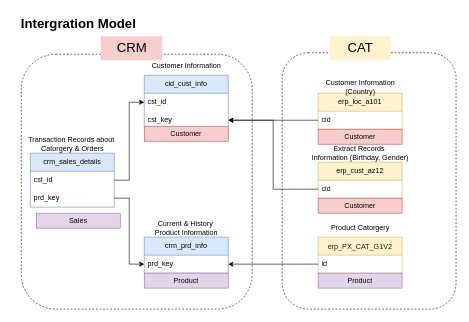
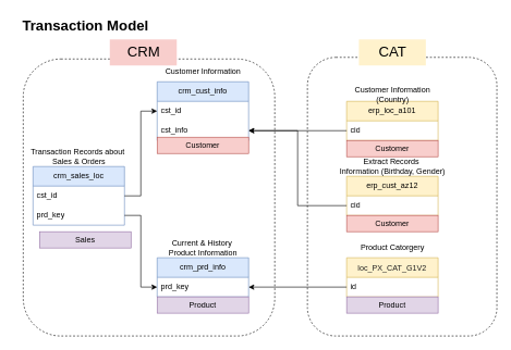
  <mxCell id="0" />
  <mxCell id="1" parent="0" />
  <mxCell id="2" value="" style="rounded=1;whiteSpace=wrap;html=1;fillColor=none;dashed=1;" parent="1" vertex="1"><mxGeometry x="35" y="90" width="385" height="425" as="geometry" /></mxCell>
  <mxCell id="3" value="" style="rounded=1;whiteSpace=wrap;html=1;fillColor=none;dashed=1;" parent="1" vertex="1"><mxGeometry x="470" y="87.5" width="290" height="427.5" as="geometry" /></mxCell>
- <mxCell id="4" value="&lt;b&gt;&lt;font style=&quot;font-size: 22px;&quot;&gt;Intergration Model&lt;/font&gt;&lt;/b&gt;" style="text;html=1;align=center;verticalAlign=middle;resizable=0;points=[];autosize=1;strokeColor=none;fillColor=none;" parent="1" vertex="1"><mxGeometry x="20" y="20" width="220" height="40" as="geometry" /></mxCell>
- <mxCell id="5" value="cid_cust_info" style="swimlane;fontStyle=0;childLayout=stackLayout;horizontal=1;startSize=30;horizontalStack=0;resizeParent=1;resizeParentMax=0;resizeLast=0;collapsible=1;marginBottom=0;whiteSpace=wrap;html=1;fillColor=#dae8fc;strokeColor=#6c8ebf;" parent="1" vertex="1"><mxGeometry x="240" y="125" width="140" height="90" as="geometry" /></mxCell>
+ <mxCell id="4" value="&lt;b&gt;&lt;font style=&quot;font-size: 22px;&quot;&gt;Transaction Model&lt;/font&gt;&lt;/b&gt;" style="text;html=1;align=center;verticalAlign=middle;resizable=0;points=[];autosize=1;strokeColor=none;fillColor=none;" parent="1" vertex="1"><mxGeometry x="20" y="20" width="220" height="40" as="geometry" /></mxCell>
+ <mxCell id="5" value="crm_cust_info" style="swimlane;fontStyle=0;childLayout=stackLayout;horizontal=1;startSize=30;horizontalStack=0;resizeParent=1;resizeParentMax=0;resizeLast=0;collapsible=1;marginBottom=0;whiteSpace=wrap;html=1;fillColor=#dae8fc;strokeColor=#6c8ebf;" parent="1" vertex="1"><mxGeometry x="240" y="125" width="140" height="90" as="geometry" /></mxCell>
  <mxCell id="6" value="cst_id" style="text;strokeColor=none;fillColor=none;align=left;verticalAlign=middle;spacingLeft=4;spacingRight=4;overflow=hidden;points=[[0,0.5],[1,0.5]];portConstraint=eastwest;rotatable=0;whiteSpace=wrap;html=1;" parent="5" vertex="1"><mxGeometry y="30" width="140" height="30" as="geometry" /></mxCell>
- <mxCell id="7" value="cst_key" style="text;strokeColor=none;fillColor=none;align=left;verticalAlign=middle;spacingLeft=4;spacingRight=4;overflow=hidden;points=[[0,0.5],[1,0.5]];portConstraint=eastwest;rotatable=0;whiteSpace=wrap;html=1;" parent="5" vertex="1"><mxGeometry y="60" width="140" height="30" as="geometry" /></mxCell>
+ <mxCell id="7" value="cst_info" style="text;strokeColor=none;fillColor=none;align=left;verticalAlign=middle;spacingLeft=4;spacingRight=4;overflow=hidden;points=[[0,0.5],[1,0.5]];portConstraint=eastwest;rotatable=0;whiteSpace=wrap;html=1;" parent="5" vertex="1"><mxGeometry y="60" width="140" height="30" as="geometry" /></mxCell>
  <mxCell id="8" value="Customer Information" style="text;html=1;align=center;verticalAlign=middle;resizable=0;points=[];autosize=1;strokeColor=none;fillColor=none;" parent="1" vertex="1"><mxGeometry x="240" y="95" width="140" height="30" as="geometry" /></mxCell>
  <mxCell id="9" value="crm_prd_info" style="swimlane;fontStyle=0;childLayout=stackLayout;horizontal=1;startSize=30;horizontalStack=0;resizeParent=1;resizeParentMax=0;resizeLast=0;collapsible=1;marginBottom=0;whiteSpace=wrap;html=1;fillColor=#dae8fc;strokeColor=#6c8ebf;" parent="1" vertex="1"><mxGeometry x="240" y="395" width="140" height="60" as="geometry" /></mxCell>
  <mxCell id="10" value="prd_key" style="text;strokeColor=none;fillColor=none;align=left;verticalAlign=middle;spacingLeft=4;spacingRight=4;overflow=hidden;points=[[0,0.5],[1,0.5]];portConstraint=eastwest;rotatable=0;whiteSpace=wrap;html=1;" parent="9" vertex="1"><mxGeometry y="30" width="140" height="30" as="geometry" /></mxCell>
  <mxCell id="11" value="Current &amp;amp; History&amp;nbsp;&lt;div&gt;Product Information&lt;/div&gt;" style="text;html=1;align=center;verticalAlign=middle;resizable=0;points=[];autosize=1;strokeColor=none;fillColor=none;" parent="1" vertex="1"><mxGeometry x="245" y="360" width="130" height="40" as="geometry" /></mxCell>
- <mxCell id="12" value="crm_sales_details" style="swimlane;fontStyle=0;childLayout=stackLayout;horizontal=1;startSize=30;horizontalStack=0;resizeParent=1;resizeParentMax=0;resizeLast=0;collapsible=1;marginBottom=0;whiteSpace=wrap;html=1;fillColor=#dae8fc;strokeColor=#6c8ebf;" parent="1" vertex="1"><mxGeometry x="50" y="255" width="140" height="90" as="geometry" /></mxCell>
+ <mxCell id="12" value="crm_sales_loc" style="swimlane;fontStyle=0;childLayout=stackLayout;horizontal=1;startSize=30;horizontalStack=0;resizeParent=1;resizeParentMax=0;resizeLast=0;collapsible=1;marginBottom=0;whiteSpace=wrap;html=1;fillColor=#dae8fc;strokeColor=#6c8ebf;" parent="1" vertex="1"><mxGeometry x="50" y="255" width="140" height="90" as="geometry" /></mxCell>
  <mxCell id="13" value="cst_id" style="text;strokeColor=none;fillColor=none;align=left;verticalAlign=middle;spacingLeft=4;spacingRight=4;overflow=hidden;points=[[0,0.5],[1,0.5]];portConstraint=eastwest;rotatable=0;whiteSpace=wrap;html=1;" parent="12" vertex="1"><mxGeometry y="30" width="140" height="30" as="geometry" /></mxCell>
  <mxCell id="14" value="prd_key" style="text;strokeColor=none;fillColor=none;align=left;verticalAlign=middle;spacingLeft=4;spacingRight=4;overflow=hidden;points=[[0,0.5],[1,0.5]];portConstraint=eastwest;rotatable=0;whiteSpace=wrap;html=1;" parent="12" vertex="1"><mxGeometry y="60" width="140" height="30" as="geometry" /></mxCell>
- <mxCell id="15" value="Transaction Records about&amp;nbsp;&lt;div&gt;Catorgery &amp;amp; Orders&lt;/div&gt;" style="text;html=1;align=center;verticalAlign=middle;resizable=0;points=[];autosize=1;strokeColor=none;fillColor=none;" parent="1" vertex="1"><mxGeometry x="35" y="220" width="170" height="40" as="geometry" /></mxCell>
+ <mxCell id="15" value="Transaction Records about&amp;nbsp;&lt;div&gt;Sales &amp;amp; Orders&lt;/div&gt;" style="text;html=1;align=center;verticalAlign=middle;resizable=0;points=[];autosize=1;strokeColor=none;fillColor=none;" parent="1" vertex="1"><mxGeometry x="35" y="220" width="170" height="40" as="geometry" /></mxCell>
  <mxCell id="16" value="erp_cust_az12" style="swimlane;fontStyle=0;childLayout=stackLayout;horizontal=1;startSize=30;horizontalStack=0;resizeParent=1;resizeParentMax=0;resizeLast=0;collapsible=1;marginBottom=0;whiteSpace=wrap;html=1;fillColor=#fff2cc;strokeColor=#d6b656;" parent="1" vertex="1"><mxGeometry x="530" y="270" width="140" height="60" as="geometry" /></mxCell>
  <mxCell id="17" value="cid" style="text;strokeColor=none;fillColor=none;align=left;verticalAlign=middle;spacingLeft=4;spacingRight=4;overflow=hidden;points=[[0,0.5],[1,0.5]];portConstraint=eastwest;rotatable=0;whiteSpace=wrap;html=1;" parent="16" vertex="1"><mxGeometry y="30" width="140" height="30" as="geometry" /></mxCell>
  <mxCell id="18" value="Extract Records&amp;nbsp;&lt;div&gt;Information (Birthday, Gender)&lt;/div&gt;" style="text;html=1;align=center;verticalAlign=middle;resizable=0;points=[];autosize=1;strokeColor=none;fillColor=none;" parent="1" vertex="1"><mxGeometry x="510" y="235" width="180" height="40" as="geometry" /></mxCell>
  <mxCell id="19" style="edgeStyle=orthogonalEdgeStyle;rounded=0;orthogonalLoop=1;jettySize=auto;html=1;exitX=1;exitY=0.5;exitDx=0;exitDy=0;entryX=0;entryY=0.5;entryDx=0;entryDy=0;" parent="1" source="13" target="6" edge="1"><mxGeometry relative="1" as="geometry" /></mxCell>
  <mxCell id="20" style="edgeStyle=orthogonalEdgeStyle;rounded=0;orthogonalLoop=1;jettySize=auto;html=1;exitX=1;exitY=0.5;exitDx=0;exitDy=0;entryX=0;entryY=0.5;entryDx=0;entryDy=0;" parent="1" source="14" target="10" edge="1"><mxGeometry relative="1" as="geometry" /></mxCell>
  <mxCell id="21" value="erp_loc_a101" style="swimlane;fontStyle=0;childLayout=stackLayout;horizontal=1;startSize=30;horizontalStack=0;resizeParent=1;resizeParentMax=0;resizeLast=0;collapsible=1;marginBottom=0;whiteSpace=wrap;html=1;fillColor=#fff2cc;strokeColor=#d6b656;" parent="1" vertex="1"><mxGeometry x="530" y="155" width="140" height="60" as="geometry" /></mxCell>
  <mxCell id="22" value="cid" style="text;strokeColor=none;fillColor=none;align=left;verticalAlign=middle;spacingLeft=4;spacingRight=4;overflow=hidden;points=[[0,0.5],[1,0.5]];portConstraint=eastwest;rotatable=0;whiteSpace=wrap;html=1;" parent="21" vertex="1"><mxGeometry y="30" width="140" height="30" as="geometry" /></mxCell>
  <mxCell id="23" value="Customer Information&lt;div&gt;(Country)&lt;/div&gt;" style="text;html=1;align=center;verticalAlign=middle;resizable=0;points=[];autosize=1;strokeColor=none;fillColor=none;" parent="1" vertex="1"><mxGeometry x="530" y="125" width="140" height="40" as="geometry" /></mxCell>
- <mxCell id="24" value="&lt;div style=&quot;color: rgb(33, 33, 33); line-height: 18px; white-space: pre;&quot;&gt;&lt;font face=&quot;Helvetica&quot;&gt;erp_PX_CAT_G1V2&lt;/font&gt;&lt;/div&gt;" style="swimlane;fontStyle=0;childLayout=stackLayout;horizontal=1;startSize=30;horizontalStack=0;resizeParent=1;resizeParentMax=0;resizeLast=0;collapsible=1;marginBottom=0;whiteSpace=wrap;html=1;fillColor=#fff2cc;strokeColor=#d6b656;" parent="1" vertex="1"><mxGeometry x="530" y="395" width="140" height="60" as="geometry" /></mxCell>
+ <mxCell id="24" value="&lt;div style=&quot;color: rgb(33, 33, 33); line-height: 18px; white-space: pre;&quot;&gt;&lt;font face=&quot;Helvetica&quot;&gt;loc_PX_CAT_G1V2&lt;/font&gt;&lt;/div&gt;" style="swimlane;fontStyle=0;childLayout=stackLayout;horizontal=1;startSize=30;horizontalStack=0;resizeParent=1;resizeParentMax=0;resizeLast=0;collapsible=1;marginBottom=0;whiteSpace=wrap;html=1;fillColor=#fff2cc;strokeColor=#d6b656;" parent="1" vertex="1"><mxGeometry x="530" y="395" width="140" height="60" as="geometry" /></mxCell>
  <mxCell id="25" value="id" style="text;strokeColor=none;fillColor=none;align=left;verticalAlign=middle;spacingLeft=4;spacingRight=4;overflow=hidden;points=[[0,0.5],[1,0.5]];portConstraint=eastwest;rotatable=0;whiteSpace=wrap;html=1;" parent="24" vertex="1"><mxGeometry y="30" width="140" height="30" as="geometry" /></mxCell>
  <mxCell id="26" value="Product Catorgery" style="text;html=1;align=center;verticalAlign=middle;resizable=0;points=[];autosize=1;strokeColor=none;fillColor=none;" parent="1" vertex="1"><mxGeometry x="540" y="365" width="120" height="30" as="geometry" /></mxCell>
  <mxCell id="27" style="edgeStyle=orthogonalEdgeStyle;rounded=0;orthogonalLoop=1;jettySize=auto;html=1;exitX=0;exitY=0.5;exitDx=0;exitDy=0;entryX=1;entryY=0.5;entryDx=0;entryDy=0;" parent="1" source="17" target="7" edge="1"><mxGeometry relative="1" as="geometry" /></mxCell>
  <mxCell id="28" style="edgeStyle=orthogonalEdgeStyle;rounded=0;orthogonalLoop=1;jettySize=auto;html=1;exitX=0;exitY=0.5;exitDx=0;exitDy=0;" parent="1" source="22" target="7" edge="1"><mxGeometry relative="1" as="geometry" /></mxCell>
  <mxCell id="29" style="edgeStyle=orthogonalEdgeStyle;rounded=0;orthogonalLoop=1;jettySize=auto;html=1;exitX=0;exitY=0.5;exitDx=0;exitDy=0;entryX=1;entryY=0.5;entryDx=0;entryDy=0;" parent="1" source="25" target="10" edge="1"><mxGeometry relative="1" as="geometry" /></mxCell>
  <mxCell id="30" value="&lt;font style=&quot;font-size: 22px;&quot;&gt;CRM&lt;/font&gt;" style="rounded=0;whiteSpace=wrap;html=1;strokeColor=none;fillColor=#f8cecc;" parent="1" vertex="1"><mxGeometry x="167.5" y="60" width="102.5" height="40" as="geometry" /></mxCell>
  <mxCell id="31" value="&lt;font style=&quot;font-size: 22px;&quot;&gt;CAT&lt;/font&gt;" style="rounded=0;whiteSpace=wrap;html=1;strokeColor=none;fillColor=#fff2cc;" parent="1" vertex="1"><mxGeometry x="548.75" y="60" width="102.5" height="40" as="geometry" /></mxCell>
  <mxCell id="32" value="Customer" style="text;html=1;strokeColor=#b85450;fillColor=#f8cecc;align=center;verticalAlign=middle;whiteSpace=wrap;overflow=hidden;" parent="1" vertex="1"><mxGeometry x="240" y="210" width="140" height="25" as="geometry" /></mxCell>
  <mxCell id="33" value="Customer" style="text;html=1;strokeColor=#b85450;fillColor=#f8cecc;align=center;verticalAlign=middle;whiteSpace=wrap;overflow=hidden;" parent="1" vertex="1"><mxGeometry x="530" y="215" width="140" height="25" as="geometry" /></mxCell>
  <mxCell id="34" value="Customer" style="text;html=1;strokeColor=#b85450;fillColor=#f8cecc;align=center;verticalAlign=middle;whiteSpace=wrap;overflow=hidden;" parent="1" vertex="1"><mxGeometry x="530" y="330" width="140" height="25" as="geometry" /></mxCell>
  <mxCell id="35" value="Product" style="text;html=1;strokeColor=#9673a6;fillColor=#e1d5e7;align=center;verticalAlign=middle;whiteSpace=wrap;overflow=hidden;" parent="1" vertex="1"><mxGeometry x="240" y="455" width="140" height="25" as="geometry" /></mxCell>
  <mxCell id="36" value="Product" style="text;html=1;strokeColor=#9673a6;fillColor=#e1d5e7;align=center;verticalAlign=middle;whiteSpace=wrap;overflow=hidden;" parent="1" vertex="1"><mxGeometry x="530" y="455" width="140" height="25" as="geometry" /></mxCell>
  <mxCell id="37" value="Sales" style="text;html=1;strokeColor=#9673a6;fillColor=#e1d5e7;align=center;verticalAlign=middle;whiteSpace=wrap;overflow=hidden;" parent="1" vertex="1"><mxGeometry x="60" y="355" width="140" height="25" as="geometry" /></mxCell>
